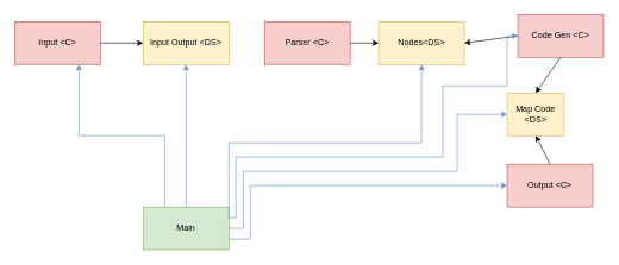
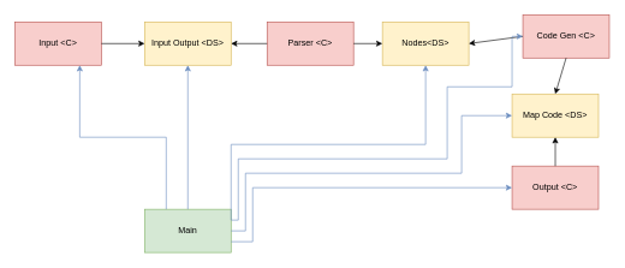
  <mxCell id="0" />
  <mxCell id="1" parent="0" />
  <mxCell id="2" value="Input &amp;lt;C&amp;gt;" style="rounded=0;whiteSpace=wrap;html=1;fillColor=#f8cecc;strokeColor=#b85450;" vertex="1" parent="1"><mxGeometry x="20" y="30" width="120" height="60" as="geometry" /></mxCell>
  <mxCell id="3" value="Input Output &amp;lt;DS&amp;gt;" style="rounded=0;whiteSpace=wrap;html=1;fillColor=#fff2cc;strokeColor=#d6b656;" vertex="1" parent="1"><mxGeometry x="200" y="30" width="120" height="60" as="geometry" /></mxCell>
  <mxCell id="4" value="Parser &amp;lt;C&amp;gt;" style="rounded=0;whiteSpace=wrap;html=1;fillColor=#f8cecc;strokeColor=#b85450;" vertex="1" parent="1"><mxGeometry x="370" y="30" width="120" height="60" as="geometry" /></mxCell>
  <mxCell id="5" value="Nodes&amp;lt;DS&amp;gt;" style="rounded=0;whiteSpace=wrap;html=1;fillColor=#fff2cc;strokeColor=#d6b656;" vertex="1" parent="1"><mxGeometry x="530" y="30" width="120" height="60" as="geometry" /></mxCell>
  <mxCell id="6" value="Code Gen &amp;lt;C&amp;gt;" style="rounded=0;whiteSpace=wrap;html=1;fillColor=#f8cecc;strokeColor=#b85450;" vertex="1" parent="1"><mxGeometry x="725" y="20" width="120" height="60" as="geometry" /></mxCell>
- <mxCell id="7" value="Map Code &amp;lt;DS&amp;gt;" style="rounded=0;whiteSpace=wrap;html=1;fillColor=#fff2cc;strokeColor=#d6b656;" vertex="1" parent="1"><mxGeometry x="710" y="130" width="80" height="60" as="geometry" /></mxCell>
+ <mxCell id="7" value="Map Code &amp;lt;DS&amp;gt;" style="rounded=0;whiteSpace=wrap;html=1;fillColor=#fff2cc;strokeColor=#d6b656;" vertex="1" parent="1"><mxGeometry x="710" y="130" width="120" height="60" as="geometry" /></mxCell>
  <mxCell id="8" value="Output &amp;lt;C&amp;gt;" style="rounded=0;whiteSpace=wrap;html=1;fillColor=#f8cecc;strokeColor=#b85450;" vertex="1" parent="1"><mxGeometry x="710" y="230" width="120" height="60" as="geometry" /></mxCell>
  <mxCell id="9" value="" style="endArrow=classic;html=1;rounded=0;exitX=0;exitY=0.5;exitDx=0;exitDy=0;entryX=1;entryY=0.5;entryDx=0;entryDy=0;" edge="1" parent="1" source="6" target="5"><mxGeometry width="50" height="50" relative="1" as="geometry"><mxPoint x="670" y="60" as="sourcePoint" /><mxPoint x="720" y="90" as="targetPoint" /></mxGeometry></mxCell>
  <mxCell id="10" value="" style="endArrow=classic;html=1;rounded=0;exitX=0.5;exitY=1;exitDx=0;exitDy=0;entryX=0.5;entryY=0;entryDx=0;entryDy=0;" edge="1" parent="1" source="6" target="7"><mxGeometry width="50" height="50" relative="1" as="geometry"><mxPoint x="670" y="70" as="sourcePoint" /><mxPoint x="750" y="70" as="targetPoint" /></mxGeometry></mxCell>
  <mxCell id="11" value="" style="endArrow=classic;html=1;rounded=0;entryX=0.5;entryY=1;entryDx=0;entryDy=0;exitX=0.5;exitY=0;exitDx=0;exitDy=0;" edge="1" parent="1" source="8" target="7"><mxGeometry width="50" height="50" relative="1" as="geometry"><mxPoint x="800" y="270" as="sourcePoint" /><mxPoint x="800" y="209" as="targetPoint" /></mxGeometry></mxCell>
  <mxCell id="12" value="Main" style="rounded=0;whiteSpace=wrap;html=1;fillColor=#d5e8d4;strokeColor=#82b366;" vertex="1" parent="1"><mxGeometry x="200" y="290" width="120" height="60" as="geometry" /></mxCell>
  <mxCell id="13" value="" style="endArrow=classic;html=1;rounded=0;entryX=0.5;entryY=1;entryDx=0;entryDy=0;exitX=0.5;exitY=0;exitDx=0;exitDy=0;fillColor=#dae8fc;strokeColor=#6c8ebf;" edge="1" parent="1" source="12" target="3"><mxGeometry width="50" height="50" relative="1" as="geometry"><mxPoint x="670" y="60" as="sourcePoint" /><mxPoint x="720" y="10" as="targetPoint" /></mxGeometry></mxCell>
  <mxCell id="14" value="" style="endArrow=classic;html=1;rounded=0;entryX=0.75;entryY=1;entryDx=0;entryDy=0;exitX=0.25;exitY=0;exitDx=0;exitDy=0;edgeStyle=orthogonalEdgeStyle;fillColor=#dae8fc;strokeColor=#6c8ebf;" edge="1" parent="1" source="12" target="2"><mxGeometry width="50" height="50" relative="1" as="geometry"><mxPoint x="270" y="300" as="sourcePoint" /><mxPoint x="270" y="100" as="targetPoint" /></mxGeometry></mxCell>
  <mxCell id="15" value="" style="endArrow=classic;html=1;rounded=0;exitX=1;exitY=0.5;exitDx=0;exitDy=0;entryX=0;entryY=0.5;entryDx=0;entryDy=0;" edge="1" parent="1" source="2" target="3"><mxGeometry width="50" height="50" relative="1" as="geometry"><mxPoint x="400" y="60" as="sourcePoint" /><mxPoint x="450" y="10" as="targetPoint" /></mxGeometry></mxCell>
+ <mxCell id="16" value="" style="endArrow=classic;html=1;rounded=0;exitX=0;exitY=0.5;exitDx=0;exitDy=0;entryX=1;entryY=0.5;entryDx=0;entryDy=0;" edge="1" parent="1" source="4" target="3"><mxGeometry width="50" height="50" relative="1" as="geometry"><mxPoint x="150" y="70" as="sourcePoint" /><mxPoint x="210" y="70" as="targetPoint" /></mxGeometry></mxCell>
  <mxCell id="17" value="" style="endArrow=classic;html=1;rounded=0;exitX=1;exitY=0.5;exitDx=0;exitDy=0;entryX=0;entryY=0.5;entryDx=0;entryDy=0;" edge="1" parent="1" source="4" target="5"><mxGeometry width="50" height="50" relative="1" as="geometry"><mxPoint x="380" y="70" as="sourcePoint" /><mxPoint x="330" y="70" as="targetPoint" /></mxGeometry></mxCell>
  <mxCell id="18" value="" style="endArrow=classic;html=1;rounded=0;entryX=0.5;entryY=1;entryDx=0;entryDy=0;exitX=1;exitY=0.25;exitDx=0;exitDy=0;edgeStyle=orthogonalEdgeStyle;fillColor=#dae8fc;strokeColor=#6c8ebf;" edge="1" parent="1" source="12" target="5"><mxGeometry width="50" height="50" relative="1" as="geometry"><mxPoint x="300" y="300" as="sourcePoint" /><mxPoint x="440" y="100" as="targetPoint" /><Array as="points"><mxPoint x="320" y="200" /><mxPoint x="590" y="200" /></Array></mxGeometry></mxCell>
  <mxCell id="19" value="" style="endArrow=classic;html=1;rounded=0;exitX=1;exitY=0.25;exitDx=0;exitDy=0;edgeStyle=orthogonalEdgeStyle;fillColor=#dae8fc;strokeColor=#6c8ebf;" edge="1" parent="1" source="12" target="6"><mxGeometry width="50" height="50" relative="1" as="geometry"><mxPoint x="330" y="315" as="sourcePoint" /><mxPoint x="600" y="100" as="targetPoint" /><Array as="points"><mxPoint x="330" y="305" /><mxPoint x="330" y="220" /><mxPoint x="620" y="220" /><mxPoint x="620" y="120" /><mxPoint x="710" y="120" /></Array></mxGeometry></mxCell>
  <mxCell id="20" value="" style="endArrow=classic;html=1;rounded=0;entryX=0;entryY=0.5;entryDx=0;entryDy=0;exitX=1;exitY=0.5;exitDx=0;exitDy=0;edgeStyle=orthogonalEdgeStyle;fillColor=#dae8fc;strokeColor=#6c8ebf;" edge="1" parent="1" source="12" target="7"><mxGeometry width="50" height="50" relative="1" as="geometry"><mxPoint x="330" y="315" as="sourcePoint" /><mxPoint x="720" y="100" as="targetPoint" /><Array as="points"><mxPoint x="340" y="320" /><mxPoint x="340" y="240" /><mxPoint x="640" y="240" /><mxPoint x="640" y="160" /></Array></mxGeometry></mxCell>
  <mxCell id="21" value="" style="endArrow=classic;html=1;rounded=0;edgeStyle=orthogonalEdgeStyle;exitX=1;exitY=0.75;exitDx=0;exitDy=0;entryX=0;entryY=0.5;entryDx=0;entryDy=0;fillColor=#dae8fc;strokeColor=#6c8ebf;" edge="1" parent="1" source="12" target="8"><mxGeometry width="50" height="50" relative="1" as="geometry"><mxPoint x="330" y="330" as="sourcePoint" /><mxPoint x="680" y="250" as="targetPoint" /><Array as="points"><mxPoint x="350" y="335" /><mxPoint x="350" y="260" /></Array></mxGeometry></mxCell>
